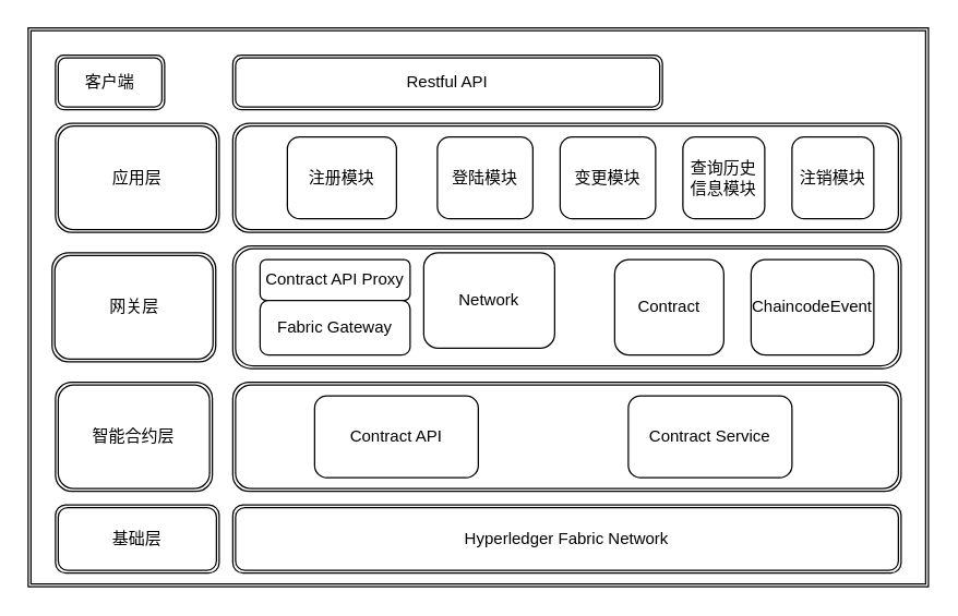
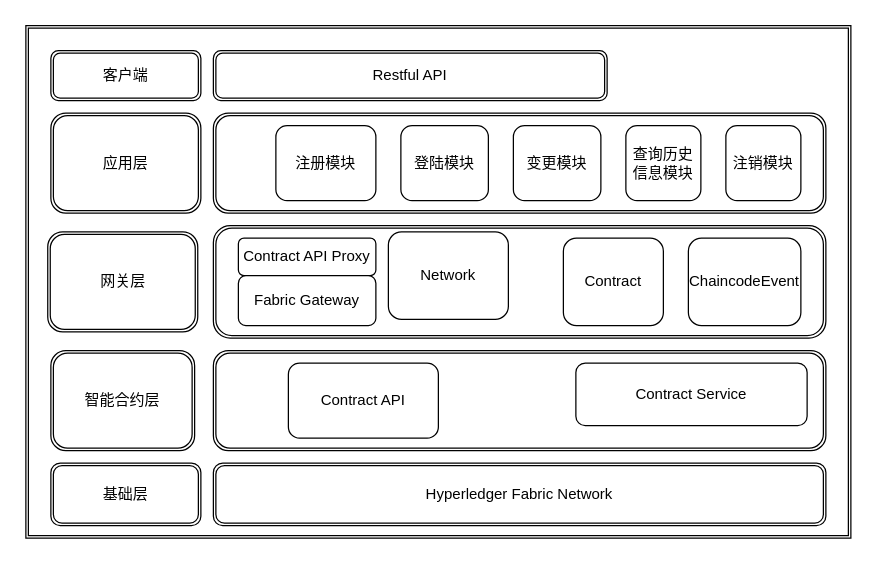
  <mxCell id="0" />
  <mxCell id="1" parent="0" />
  <mxCell id="2" value="" style="shape=ext;double=1;rounded=0;whiteSpace=wrap;html=1;fillStyle=auto;" parent="1" vertex="1"><mxGeometry x="20" y="20" width="660" height="410" as="geometry" /></mxCell>
  <mxCell id="3" value="智能合约层" style="shape=ext;double=1;rounded=1;whiteSpace=wrap;html=1;" parent="1" vertex="1"><mxGeometry x="40" y="280" width="115" height="80" as="geometry" /></mxCell>
  <mxCell id="4" value="基础层" style="shape=ext;double=1;rounded=1;whiteSpace=wrap;html=1;" parent="1" vertex="1"><mxGeometry x="40" y="370" width="120" height="50" as="geometry" /></mxCell>
  <mxCell id="5" value="" style="shape=ext;double=1;rounded=1;whiteSpace=wrap;html=1;" parent="1" vertex="1"><mxGeometry x="170" y="180" width="490" height="90" as="geometry" /></mxCell>
  <mxCell id="6" value="Hyperledger Fabric Network" style="shape=ext;double=1;rounded=1;whiteSpace=wrap;html=1;" parent="1" vertex="1"><mxGeometry x="170" y="370" width="490" height="50" as="geometry" /></mxCell>
  <mxCell id="7" value="网关层" style="shape=ext;double=1;rounded=1;whiteSpace=wrap;html=1;" parent="1" vertex="1"><mxGeometry x="37.5" y="185" width="120" height="80" as="geometry" /></mxCell>
  <mxCell id="8" value="" style="shape=ext;double=1;rounded=1;whiteSpace=wrap;html=1;" parent="1" vertex="1"><mxGeometry x="170" y="90" width="490" height="80" as="geometry" /></mxCell>
- <mxCell id="9" value="客户端" style="shape=ext;double=1;rounded=1;whiteSpace=wrap;html=1;" parent="1" vertex="1"><mxGeometry x="40" y="40" width="80" height="40" as="geometry" /></mxCell>
+ <mxCell id="9" value="客户端" style="shape=ext;double=1;rounded=1;whiteSpace=wrap;html=1;" parent="1" vertex="1"><mxGeometry x="40" y="40" width="120" height="40" as="geometry" /></mxCell>
  <mxCell id="10" value="应用层" style="shape=ext;double=1;rounded=1;whiteSpace=wrap;html=1;" parent="1" vertex="1"><mxGeometry x="40" y="90" width="120" height="80" as="geometry" /></mxCell>
  <mxCell id="11" value="Contract API Proxy" style="rounded=1;whiteSpace=wrap;html=1;" parent="1" vertex="1"><mxGeometry x="190" y="190" width="110" height="30" as="geometry" /></mxCell>
  <mxCell id="12" value="Fabric Gateway" style="rounded=1;whiteSpace=wrap;html=1;" parent="1" vertex="1"><mxGeometry x="190" y="220" width="110" height="40" as="geometry" /></mxCell>
  <mxCell id="13" value="Network" style="rounded=1;whiteSpace=wrap;html=1;" parent="1" vertex="1"><mxGeometry x="310" y="185" width="96" height="70" as="geometry" /></mxCell>
  <mxCell id="14" value="Contract" style="rounded=1;whiteSpace=wrap;html=1;" parent="1" vertex="1"><mxGeometry x="450" y="190" width="80" height="70" as="geometry" /></mxCell>
  <mxCell id="15" value="ChaincodeEvent" style="rounded=1;whiteSpace=wrap;html=1;" parent="1" vertex="1"><mxGeometry x="550" y="190" width="90" height="70" as="geometry" /></mxCell>
  <mxCell id="16" value="" style="shape=ext;double=1;rounded=1;whiteSpace=wrap;html=1;" parent="1" vertex="1"><mxGeometry x="170" y="280" width="490" height="80" as="geometry" /></mxCell>
  <mxCell id="17" value="Contract API" style="rounded=1;whiteSpace=wrap;html=1;" parent="1" vertex="1"><mxGeometry x="230" y="290" width="120" height="60" as="geometry" /></mxCell>
- <mxCell id="18" value="Contract Service" style="rounded=1;whiteSpace=wrap;html=1;" parent="1" vertex="1"><mxGeometry x="460" y="290" width="120" height="60" as="geometry" /></mxCell>
+ <mxCell id="18" value="Contract Service" style="rounded=1;whiteSpace=wrap;html=1;" parent="1" vertex="1"><mxGeometry x="460" y="290" width="185" height="50" as="geometry" /></mxCell>
  <mxCell id="19" value="Restful API" style="shape=ext;double=1;rounded=1;whiteSpace=wrap;html=1;" parent="1" vertex="1"><mxGeometry x="170" y="40" width="315" height="40" as="geometry" /></mxCell>
- <mxCell id="20" value="注册模块" style="rounded=1;whiteSpace=wrap;html=1;" parent="1" vertex="1"><mxGeometry x="210" y="100" width="80" height="60" as="geometry" /></mxCell>
+ <mxCell id="20" value="注册模块" style="rounded=1;whiteSpace=wrap;html=1;" parent="1" vertex="1"><mxGeometry x="220" y="100" width="80" height="60" as="geometry" /></mxCell>
  <mxCell id="21" value="登陆模块" style="rounded=1;whiteSpace=wrap;html=1;" parent="1" vertex="1"><mxGeometry x="320" y="100" width="70" height="60" as="geometry" /></mxCell>
  <mxCell id="22" value="变更模块" style="rounded=1;whiteSpace=wrap;html=1;" parent="1" vertex="1"><mxGeometry x="410" y="100" width="70" height="60" as="geometry" /></mxCell>
  <mxCell id="23" value="查询历史信息模块" style="rounded=1;whiteSpace=wrap;html=1;" parent="1" vertex="1"><mxGeometry x="500" y="100" width="60" height="60" as="geometry" /></mxCell>
  <mxCell id="24" value="注销模块" style="rounded=1;whiteSpace=wrap;html=1;" parent="1" vertex="1"><mxGeometry x="580" y="100" width="60" height="60" as="geometry" /></mxCell>
